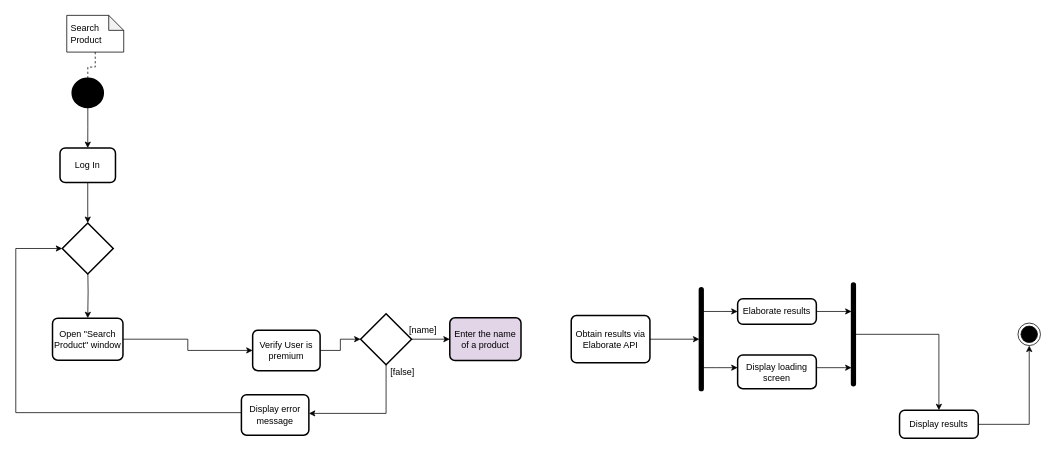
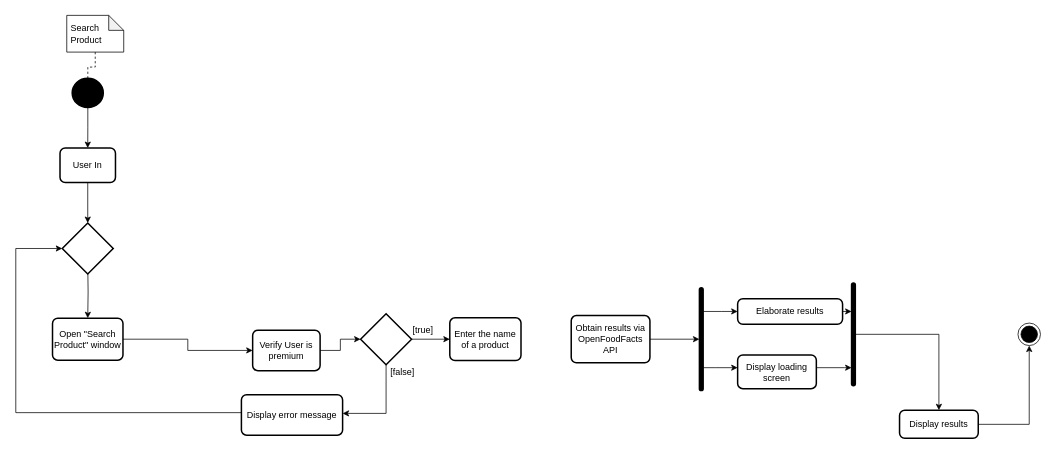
  <mxCell id="0" />
  <mxCell id="1" parent="0" />
  <mxCell id="2" style="edgeStyle=orthogonalEdgeStyle;rounded=0;orthogonalLoop=1;jettySize=auto;html=1;endArrow=none;endFill=0;dashed=1;" parent="1" source="3" target="5" edge="1"><mxGeometry relative="1" as="geometry" /></mxCell>
  <mxCell id="3" value="&amp;nbsp;Search&lt;br&gt;&amp;nbsp;Product" style="shape=note;whiteSpace=wrap;html=1;backgroundOutline=1;darkOpacity=0.05;size=20;align=left;" parent="1" vertex="1"><mxGeometry x="88" y="20" width="76" height="49" as="geometry" /></mxCell>
  <mxCell id="4" style="edgeStyle=orthogonalEdgeStyle;rounded=0;orthogonalLoop=1;jettySize=auto;html=1;endArrow=classic;endFill=1;" parent="1" source="5" target="8" edge="1"><mxGeometry relative="1" as="geometry" /></mxCell>
  <mxCell id="5" value="" style="strokeWidth=2;html=1;shape=mxgraph.flowchart.start_2;whiteSpace=wrap;fillColor=#000000;" parent="1" vertex="1"><mxGeometry x="95.25" y="104" width="41.5" height="39" as="geometry" /></mxCell>
  <mxCell id="6" style="edgeStyle=orthogonalEdgeStyle;rounded=0;orthogonalLoop=1;jettySize=auto;html=1;endArrow=classic;endFill=1;" parent="1" target="12" edge="1"><mxGeometry relative="1" as="geometry"><mxPoint x="116" y="353" as="sourcePoint" /></mxGeometry></mxCell>
  <mxCell id="7" style="edgeStyle=orthogonalEdgeStyle;rounded=0;orthogonalLoop=1;jettySize=auto;html=1;" edge="1" parent="1" source="8" target="18"><mxGeometry relative="1" as="geometry" /></mxCell>
- <mxCell id="8" value="Log In" style="rounded=1;whiteSpace=wrap;html=1;absoluteArcSize=1;arcSize=14;strokeWidth=2;fillColor=#FFFFFF;" parent="1" vertex="1"><mxGeometry x="79" y="197" width="74" height="46" as="geometry" /></mxCell>
+ <mxCell id="8" value="User In" style="rounded=1;whiteSpace=wrap;html=1;absoluteArcSize=1;arcSize=14;strokeWidth=2;fillColor=#FFFFFF;" parent="1" vertex="1"><mxGeometry x="79" y="197" width="74" height="46" as="geometry" /></mxCell>
  <mxCell id="9" style="edgeStyle=orthogonalEdgeStyle;rounded=0;orthogonalLoop=1;jettySize=auto;html=1;endArrow=classic;endFill=1;" parent="1" source="11" target="16" edge="1"><mxGeometry relative="1" as="geometry"><Array as="points"><mxPoint x="514" y="551" /></Array><mxPoint x="320" y="547.5" as="targetPoint" /></mxGeometry></mxCell>
  <mxCell id="10" style="edgeStyle=orthogonalEdgeStyle;rounded=0;orthogonalLoop=1;jettySize=auto;html=1;endArrow=classic;endFill=1;" parent="1" source="11" target="23" edge="1"><mxGeometry relative="1" as="geometry"><mxPoint x="604" y="454.5" as="targetPoint" /></mxGeometry></mxCell>
  <mxCell id="11" value="" style="strokeWidth=2;html=1;shape=mxgraph.flowchart.decision;whiteSpace=wrap;fillColor=#FFFFFF;" parent="1" vertex="1"><mxGeometry x="480" y="418" width="68" height="68" as="geometry" /></mxCell>
  <mxCell id="12" value="Open &quot;Search Product&quot; window" style="rounded=1;whiteSpace=wrap;html=1;absoluteArcSize=1;arcSize=14;strokeWidth=2;fillColor=#FFFFFF;" parent="1" vertex="1"><mxGeometry x="69" y="424" width="94" height="56" as="geometry" /></mxCell>
  <mxCell id="13" value="Verify User is premium" style="rounded=1;whiteSpace=wrap;html=1;absoluteArcSize=1;arcSize=14;strokeWidth=2;fillColor=#FFFFFF;" parent="1" vertex="1"><mxGeometry x="336" y="440" width="90" height="54" as="geometry" /></mxCell>
  <mxCell id="14" value="[false]" style="text;html=1;strokeColor=none;fillColor=none;align=center;verticalAlign=middle;whiteSpace=wrap;rounded=0;" parent="1" vertex="1"><mxGeometry x="511" y="482.5" width="50" height="27" as="geometry" /></mxCell>
  <mxCell id="15" style="edgeStyle=orthogonalEdgeStyle;rounded=0;orthogonalLoop=1;jettySize=auto;html=1;endArrow=classic;endFill=1;" parent="1" source="16" target="18" edge="1"><mxGeometry relative="1" as="geometry"><Array as="points"><mxPoint x="20" y="550" /><mxPoint x="20" y="331" /></Array></mxGeometry></mxCell>
- <mxCell id="16" value="Display error message" style="rounded=1;whiteSpace=wrap;html=1;absoluteArcSize=1;arcSize=14;strokeWidth=2;fillColor=#FFFFFF;" parent="1" vertex="1"><mxGeometry x="321" y="526" width="90" height="54" as="geometry" /></mxCell>
+ <mxCell id="16" value="Display error message" style="rounded=1;whiteSpace=wrap;html=1;absoluteArcSize=1;arcSize=14;strokeWidth=2;fillColor=#FFFFFF;" parent="1" vertex="1"><mxGeometry x="321" y="526" width="135" height="54" as="geometry" /></mxCell>
  <mxCell id="17" style="edgeStyle=orthogonalEdgeStyle;rounded=0;orthogonalLoop=1;jettySize=auto;html=1;entryX=0;entryY=0.5;entryDx=0;entryDy=0;endArrow=classic;endFill=1;" parent="1" source="12" target="13" edge="1"><mxGeometry relative="1" as="geometry" /></mxCell>
  <mxCell id="18" value="" style="strokeWidth=2;html=1;shape=mxgraph.flowchart.decision;whiteSpace=wrap;fillColor=#FFFFFF;" parent="1" vertex="1"><mxGeometry x="82" y="297" width="68" height="68" as="geometry" /></mxCell>
  <mxCell id="19" style="edgeStyle=orthogonalEdgeStyle;rounded=0;orthogonalLoop=1;jettySize=auto;html=1;endArrow=classic;endFill=1;" parent="1" source="20" target="26" edge="1"><mxGeometry relative="1" as="geometry"><mxPoint x="925" y="452" as="targetPoint" /></mxGeometry></mxCell>
- <mxCell id="20" value="Obtain results via Elaborate API" style="rounded=1;whiteSpace=wrap;html=1;absoluteArcSize=1;arcSize=14;strokeWidth=2;fillColor=#FFFFFF;" parent="1" vertex="1"><mxGeometry x="761" y="420.5" width="105" height="63" as="geometry" /></mxCell>
- <mxCell id="21" value="[name]" style="text;html=1;strokeColor=none;fillColor=none;align=center;verticalAlign=middle;whiteSpace=wrap;rounded=0;" parent="1" vertex="1"><mxGeometry x="541" y="427.5" width="45" height="25" as="geometry" /></mxCell>
+ <mxCell id="20" value="Obtain results via OpenFoodFacts API" style="rounded=1;whiteSpace=wrap;html=1;absoluteArcSize=1;arcSize=14;strokeWidth=2;fillColor=#FFFFFF;" parent="1" vertex="1"><mxGeometry x="761" y="420.5" width="105" height="63" as="geometry" /></mxCell>
+ <mxCell id="21" value="[true]" style="text;html=1;strokeColor=none;fillColor=none;align=center;verticalAlign=middle;whiteSpace=wrap;rounded=0;" parent="1" vertex="1"><mxGeometry x="541" y="427.5" width="45" height="25" as="geometry" /></mxCell>
  <mxCell id="22" style="edgeStyle=orthogonalEdgeStyle;rounded=0;orthogonalLoop=1;jettySize=auto;html=1;entryX=0;entryY=0.5;entryDx=0;entryDy=0;entryPerimeter=0;endArrow=classic;endFill=1;" parent="1" source="13" target="11" edge="1"><mxGeometry relative="1" as="geometry"><mxPoint x="302" y="458.5" as="sourcePoint" /><Array as="points" /></mxGeometry></mxCell>
- <mxCell id="23" value="Enter the name of a product" style="rounded=1;whiteSpace=wrap;html=1;absoluteArcSize=1;arcSize=14;strokeWidth=2;fillColor=#e1d5e7;" parent="1" vertex="1"><mxGeometry x="599" y="423.5" width="95" height="57" as="geometry" /></mxCell>
+ <mxCell id="23" value="Enter the name of a product" style="rounded=1;whiteSpace=wrap;html=1;absoluteArcSize=1;arcSize=14;strokeWidth=2;fillColor=#FFFFFF;" parent="1" vertex="1"><mxGeometry x="599" y="423.5" width="95" height="57" as="geometry" /></mxCell>
  <mxCell id="24" style="edgeStyle=orthogonalEdgeStyle;rounded=0;orthogonalLoop=1;jettySize=auto;html=1;entryX=0;entryY=0.5;entryDx=0;entryDy=0;endArrow=classic;endFill=1;" parent="1" source="26" target="28" edge="1"><mxGeometry relative="1" as="geometry"><Array as="points"><mxPoint x="961" y="415" /><mxPoint x="961" y="415" /></Array></mxGeometry></mxCell>
  <mxCell id="25" style="edgeStyle=orthogonalEdgeStyle;rounded=0;orthogonalLoop=1;jettySize=auto;html=1;endArrow=classic;endFill=1;" parent="1" source="26" target="30" edge="1"><mxGeometry relative="1" as="geometry"><mxPoint x="984" y="487" as="targetPoint" /><Array as="points"><mxPoint x="954" y="490" /><mxPoint x="954" y="490" /></Array></mxGeometry></mxCell>
  <mxCell id="26" value="" style="rounded=1;whiteSpace=wrap;html=1;absoluteArcSize=1;arcSize=14;strokeWidth=2;fillColor=#000000;" parent="1" vertex="1"><mxGeometry x="932" y="383.5" width="5" height="137" as="geometry" /></mxCell>
  <mxCell id="27" style="edgeStyle=orthogonalEdgeStyle;rounded=0;orthogonalLoop=1;jettySize=auto;html=1;endArrow=classic;endFill=1;" parent="1" source="28" target="32" edge="1"><mxGeometry relative="1" as="geometry"><Array as="points"><mxPoint x="1130" y="415" /><mxPoint x="1130" y="415" /></Array></mxGeometry></mxCell>
- <mxCell id="28" value="Elaborate results" style="rounded=1;whiteSpace=wrap;html=1;absoluteArcSize=1;arcSize=14;strokeWidth=2;fillColor=#FFFFFF;" parent="1" vertex="1"><mxGeometry x="983" y="398" width="105" height="34" as="geometry" /></mxCell>
+ <mxCell id="28" value="Elaborate results" style="rounded=1;whiteSpace=wrap;html=1;absoluteArcSize=1;arcSize=14;strokeWidth=2;fillColor=#FFFFFF;" parent="1" vertex="1"><mxGeometry x="983" y="398" width="140" height="34" as="geometry" /></mxCell>
  <mxCell id="29" style="edgeStyle=orthogonalEdgeStyle;rounded=0;orthogonalLoop=1;jettySize=auto;html=1;endArrow=classic;endFill=1;" parent="1" source="30" target="32" edge="1"><mxGeometry relative="1" as="geometry"><mxPoint x="1093" y="270" as="targetPoint" /><Array as="points"><mxPoint x="1126" y="490" /><mxPoint x="1126" y="490" /></Array></mxGeometry></mxCell>
  <mxCell id="30" value="Display loading screen" style="rounded=1;whiteSpace=wrap;html=1;absoluteArcSize=1;arcSize=14;strokeWidth=2;fillColor=#FFFFFF;" parent="1" vertex="1"><mxGeometry x="983" y="473" width="105" height="45" as="geometry" /></mxCell>
  <mxCell id="31" style="edgeStyle=orthogonalEdgeStyle;rounded=0;orthogonalLoop=1;jettySize=auto;html=1;endArrow=classic;endFill=1;" parent="1" source="32" target="34" edge="1"><mxGeometry relative="1" as="geometry"><mxPoint x="1195" y="445" as="targetPoint" /></mxGeometry></mxCell>
  <mxCell id="32" value="" style="rounded=1;whiteSpace=wrap;html=1;absoluteArcSize=1;arcSize=14;strokeWidth=2;fillColor=#000000;" parent="1" vertex="1"><mxGeometry x="1135" y="377" width="5" height="137" as="geometry" /></mxCell>
  <mxCell id="33" style="edgeStyle=orthogonalEdgeStyle;rounded=0;orthogonalLoop=1;jettySize=auto;html=1;endArrow=classic;endFill=1;" parent="1" source="34" target="35" edge="1"><mxGeometry relative="1" as="geometry"><mxPoint x="1363" y="445" as="targetPoint" /></mxGeometry></mxCell>
  <mxCell id="34" value="Display results" style="rounded=1;whiteSpace=wrap;html=1;absoluteArcSize=1;arcSize=14;strokeWidth=2;fillColor=#FFFFFF;" parent="1" vertex="1"><mxGeometry x="1199" y="546.75" width="105" height="37.5" as="geometry" /></mxCell>
  <mxCell id="35" value="" style="ellipse;html=1;shape=endState;fillColor=#000000;strokeColor=#000000;" parent="1" vertex="1"><mxGeometry x="1357" y="430.5" width="30" height="30" as="geometry" /></mxCell>
